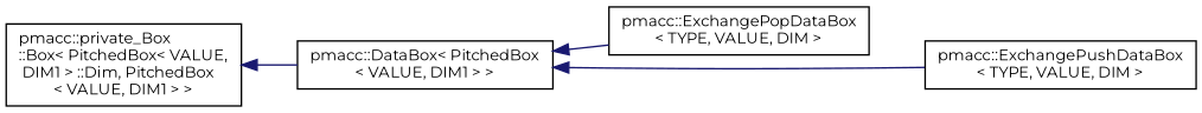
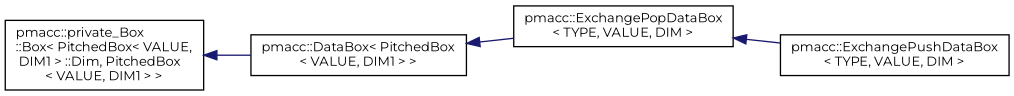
  digraph {
    fontname=Montserrat
    rankdir=LR
    node [color=black fillcolor=white fontname=Montserrat fontsize=10 shape=record style=filled]
    edge [color=midnightblue dir=back fontname=Montserrat fontsize=10 labelfontname=Helvetica labelfontsize=10 style=solid]
    n1 [height=0.2 label="pmacc::private_Box\l::Box\< PitchedBox\< VALUE,\l DIM1 \> ::Dim, PitchedBox\l\< VALUE, DIM1 \> \>" width=0.4]
    n2 [height=0.2 label="pmacc::DataBox\< PitchedBox\l\< VALUE, DIM1 \> \>" width=0.4]
    n3 [height=0.2 label="pmacc::ExchangePopDataBox\l\< TYPE, VALUE, DIM \>" width=0.4]
    n4 [height=0.2 label="pmacc::ExchangePushDataBox\l\< TYPE, VALUE, DIM \>" width=0.4]
    n1 -> n2
    n2 -> n3
-   n2 -> n4
+   n3 -> n4
  }
